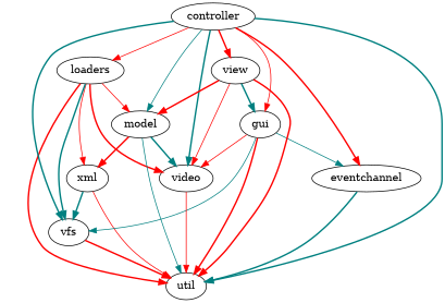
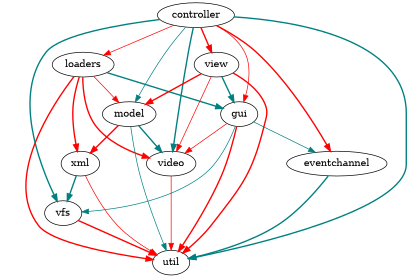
  digraph {
    clusterrank=local
    fontname=Helvetica
    fontsize=16
    edge [color=red style=bold]
    xml
    util
    vfs
    gui
    video
    eventchannel
    loaders
    model
    controller
    view
    xml -> util [style=solid]
    xml -> vfs [color=teal]
    vfs -> util
    gui -> util
    gui -> vfs [color=teal style=solid]
    gui -> video [style=solid]
    gui -> eventchannel [color=teal style=solid]
    video -> util [style=solid]
    eventchannel -> util [color=teal]
-   loaders -> xml [style=solid]
+   loaders -> xml
    loaders -> util
-   loaders -> vfs [color=teal]
+   loaders -> gui [color=teal]
    loaders -> video
    loaders -> model [style=solid]
    model -> xml
    model -> util [color=teal style=solid]
    model -> video [color=teal]
    controller -> util [color=teal]
    controller -> vfs [color=teal]
    controller -> gui [style=solid]
    controller -> video [color=teal]
    controller -> eventchannel
    controller -> loaders [style=solid]
    controller -> model [color=teal style=solid]
    controller -> view
    view -> util
    view -> gui [color=teal]
    view -> video [style=solid]
    view -> model
  }
